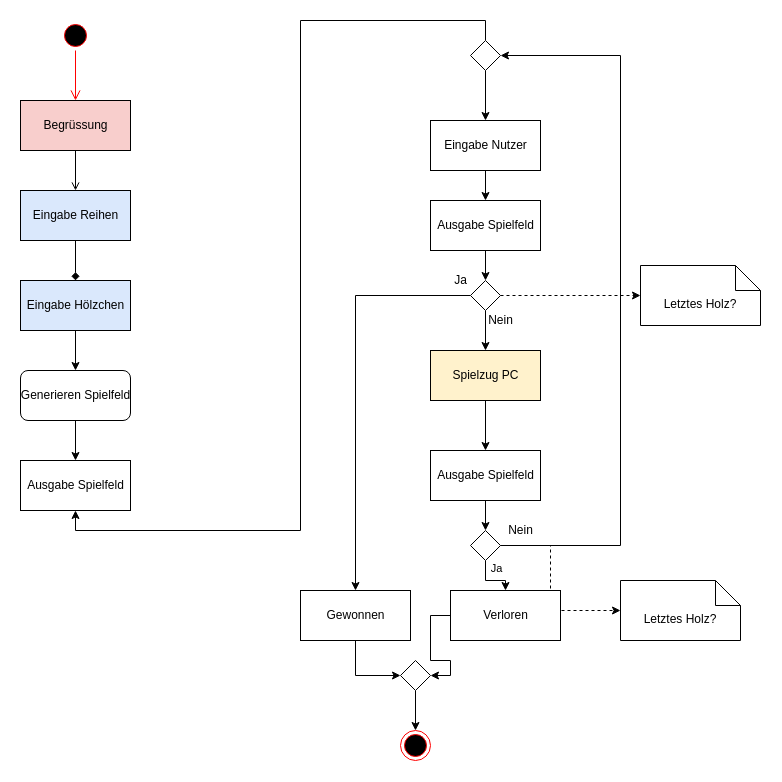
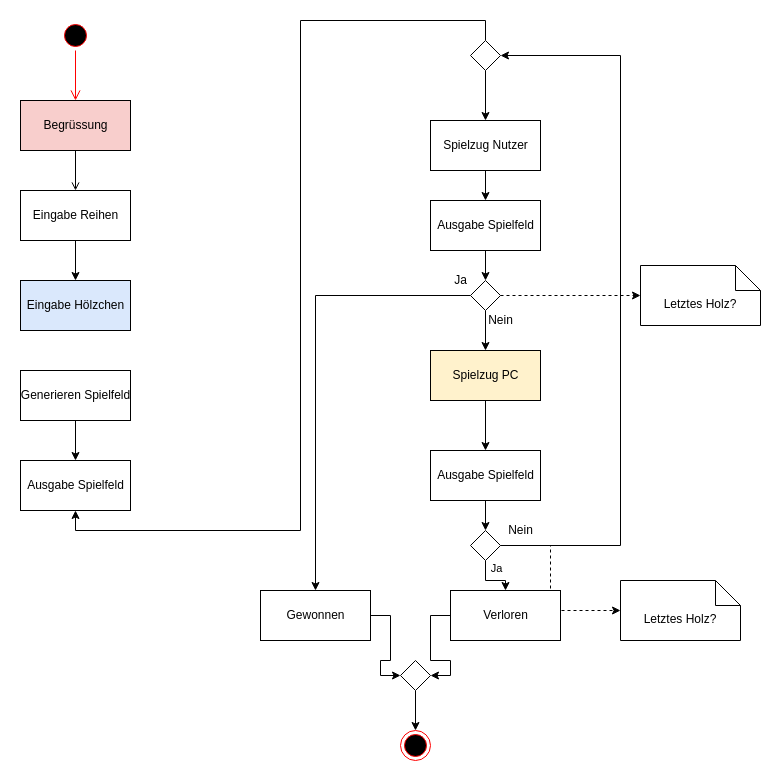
  <mxCell id="0" />
  <mxCell id="1" parent="0" />
  <mxCell id="2" value="" style="ellipse;html=1;shape=startState;fillColor=#000000;strokeColor=#ff0000;" parent="1" vertex="1"><mxGeometry x="60" y="20" width="30" height="30" as="geometry" /></mxCell>
  <mxCell id="3" value="" style="edgeStyle=orthogonalEdgeStyle;html=1;verticalAlign=bottom;endArrow=open;endSize=8;strokeColor=#ff0000;entryX=0.5;entryY=0;entryDx=0;entryDy=0;" parent="1" source="2" target="5" edge="1"><mxGeometry relative="1" as="geometry"><mxPoint x="195" y="120" as="targetPoint" /><Array as="points" /></mxGeometry></mxCell>
  <mxCell id="4" value="" style="edgeStyle=orthogonalEdgeStyle;rounded=0;orthogonalLoop=1;jettySize=auto;html=1;endArrow=open;" parent="1" source="5" target="7" edge="1"><mxGeometry relative="1" as="geometry" /></mxCell>
  <mxCell id="5" value="Begrüssung" style="html=1;fillColor=#f8cecc;" parent="1" vertex="1"><mxGeometry x="20" y="100" width="110" height="50" as="geometry" /></mxCell>
- <mxCell id="6" value="" style="edgeStyle=orthogonalEdgeStyle;rounded=0;orthogonalLoop=1;jettySize=auto;html=1;endArrow=diamond;" parent="1" source="7" target="9" edge="1"><mxGeometry relative="1" as="geometry" /></mxCell>
- <mxCell id="7" value="Eingabe Reihen" style="html=1;fillColor=#dae8fc;" parent="1" vertex="1"><mxGeometry x="20" y="190" width="110" height="50" as="geometry" /></mxCell>
- <mxCell id="8" value="" style="edgeStyle=orthogonalEdgeStyle;rounded=0;orthogonalLoop=1;jettySize=auto;html=1;" parent="1" source="9" target="11" edge="1"><mxGeometry relative="1" as="geometry" /></mxCell>
+ <mxCell id="6" value="" style="edgeStyle=orthogonalEdgeStyle;rounded=0;orthogonalLoop=1;jettySize=auto;html=1;" parent="1" source="7" target="9" edge="1"><mxGeometry relative="1" as="geometry" /></mxCell>
+ <mxCell id="7" value="Eingabe Reihen" style="html=1;" parent="1" vertex="1"><mxGeometry x="20" y="190" width="110" height="50" as="geometry" /></mxCell>
  <mxCell id="9" value="Eingabe Hölzchen" style="html=1;fillColor=#dae8fc;" parent="1" vertex="1"><mxGeometry x="20" y="280" width="110" height="50" as="geometry" /></mxCell>
  <mxCell id="10" value="" style="edgeStyle=orthogonalEdgeStyle;rounded=0;orthogonalLoop=1;jettySize=auto;html=1;" parent="1" source="11" target="12" edge="1"><mxGeometry relative="1" as="geometry" /></mxCell>
- <mxCell id="11" value="Generieren Spielfeld" style="html=1;rounded=1;" parent="1" vertex="1"><mxGeometry x="20" y="370" width="110" height="50" as="geometry" /></mxCell>
+ <mxCell id="11" value="Generieren Spielfeld" style="html=1;" parent="1" vertex="1"><mxGeometry x="20" y="370" width="110" height="50" as="geometry" /></mxCell>
  <mxCell id="12" value="Ausgabe Spielfeld" style="html=1;" parent="1" vertex="1"><mxGeometry x="20" y="460" width="110" height="50" as="geometry" /></mxCell>
  <mxCell id="13" style="edgeStyle=orthogonalEdgeStyle;rounded=0;orthogonalLoop=1;jettySize=auto;html=1;" parent="1" source="14" target="16" edge="1"><mxGeometry relative="1" as="geometry" /></mxCell>
- <mxCell id="14" value="Eingabe Nutzer" style="html=1;" parent="1" vertex="1"><mxGeometry x="430" y="120" width="110" height="50" as="geometry" /></mxCell>
+ <mxCell id="14" value="Spielzug Nutzer" style="html=1;" parent="1" vertex="1"><mxGeometry x="430" y="120" width="110" height="50" as="geometry" /></mxCell>
  <mxCell id="15" value="" style="edgeStyle=orthogonalEdgeStyle;rounded=0;orthogonalLoop=1;jettySize=auto;html=1;" parent="1" source="16" target="23" edge="1"><mxGeometry relative="1" as="geometry" /></mxCell>
  <mxCell id="16" value="Ausgabe Spielfeld" style="html=1;" parent="1" vertex="1"><mxGeometry x="430" y="200" width="110" height="50" as="geometry" /></mxCell>
  <mxCell id="17" style="edgeStyle=orthogonalEdgeStyle;rounded=0;orthogonalLoop=1;jettySize=auto;html=1;entryX=0.5;entryY=1;entryDx=0;entryDy=0;exitX=0.5;exitY=0;exitDx=0;exitDy=0;" parent="1" source="19" target="12" edge="1"><mxGeometry relative="1" as="geometry" /></mxCell>
  <mxCell id="18" style="edgeStyle=orthogonalEdgeStyle;rounded=0;orthogonalLoop=1;jettySize=auto;html=1;exitX=0.5;exitY=1;exitDx=0;exitDy=0;" parent="1" source="19" target="14" edge="1"><mxGeometry relative="1" as="geometry" /></mxCell>
  <mxCell id="19" value="" style="rhombus;" parent="1" vertex="1"><mxGeometry x="470" y="40" width="30" height="30" as="geometry" /></mxCell>
  <mxCell id="20" value="" style="edgeStyle=orthogonalEdgeStyle;rounded=0;orthogonalLoop=1;jettySize=auto;html=1;" parent="1" source="23" target="25" edge="1"><mxGeometry relative="1" as="geometry" /></mxCell>
  <mxCell id="21" style="edgeStyle=orthogonalEdgeStyle;rounded=0;orthogonalLoop=1;jettySize=auto;html=1;entryX=0.5;entryY=0;entryDx=0;entryDy=0;" parent="1" source="23" target="36" edge="1"><mxGeometry relative="1" as="geometry" /></mxCell>
  <mxCell id="22" style="edgeStyle=orthogonalEdgeStyle;rounded=0;orthogonalLoop=1;jettySize=auto;html=1;entryX=0;entryY=0.5;entryDx=0;entryDy=0;entryPerimeter=0;dashed=1;" parent="1" source="23" target="42" edge="1"><mxGeometry relative="1" as="geometry" /></mxCell>
  <mxCell id="23" value="" style="rhombus;" parent="1" vertex="1"><mxGeometry x="470" y="280" width="30" height="30" as="geometry" /></mxCell>
  <mxCell id="24" style="edgeStyle=orthogonalEdgeStyle;rounded=0;orthogonalLoop=1;jettySize=auto;html=1;" parent="1" source="25" target="27" edge="1"><mxGeometry relative="1" as="geometry" /></mxCell>
  <mxCell id="25" value="Spielzug PC" style="html=1;fillColor=#fff2cc;" parent="1" vertex="1"><mxGeometry x="430" y="350" width="110" height="50" as="geometry" /></mxCell>
  <mxCell id="26" style="edgeStyle=orthogonalEdgeStyle;rounded=0;orthogonalLoop=1;jettySize=auto;html=1;entryX=0.5;entryY=0;entryDx=0;entryDy=0;" parent="1" source="27" target="32" edge="1"><mxGeometry relative="1" as="geometry" /></mxCell>
  <mxCell id="27" value="Ausgabe Spielfeld" style="html=1;" parent="1" vertex="1"><mxGeometry x="430" y="450" width="110" height="50" as="geometry" /></mxCell>
  <mxCell id="28" style="edgeStyle=orthogonalEdgeStyle;rounded=0;orthogonalLoop=1;jettySize=auto;html=1;entryX=0.5;entryY=0;entryDx=0;entryDy=0;" parent="1" source="32" target="34" edge="1"><mxGeometry relative="1" as="geometry" /></mxCell>
  <mxCell id="29" value="Ja" style="edgeLabel;html=1;align=center;verticalAlign=middle;resizable=0;points=[];" parent="28" vertex="1" connectable="0"><mxGeometry x="-0.72" y="10" relative="1" as="geometry"><mxPoint as="offset" /></mxGeometry></mxCell>
  <mxCell id="30" style="edgeStyle=orthogonalEdgeStyle;rounded=0;orthogonalLoop=1;jettySize=auto;html=1;entryX=1;entryY=0.5;entryDx=0;entryDy=0;" parent="1" source="32" target="19" edge="1"><mxGeometry relative="1" as="geometry"><Array as="points"><mxPoint x="620" y="545" /><mxPoint x="620" y="55" /></Array></mxGeometry></mxCell>
  <mxCell id="31" style="edgeStyle=orthogonalEdgeStyle;rounded=0;orthogonalLoop=1;jettySize=auto;html=1;entryX=0;entryY=0.5;entryDx=0;entryDy=0;entryPerimeter=0;dashed=1;" parent="1" source="32" target="41" edge="1"><mxGeometry relative="1" as="geometry"><Array as="points"><mxPoint x="550" y="545" /><mxPoint x="550" y="610" /></Array></mxGeometry></mxCell>
  <mxCell id="32" value="" style="rhombus;" parent="1" vertex="1"><mxGeometry x="470" y="530" width="30" height="30" as="geometry" /></mxCell>
  <mxCell id="33" style="edgeStyle=orthogonalEdgeStyle;rounded=0;orthogonalLoop=1;jettySize=auto;html=1;entryX=1;entryY=0.5;entryDx=0;entryDy=0;" parent="1" source="34" target="38" edge="1"><mxGeometry relative="1" as="geometry" /></mxCell>
  <mxCell id="34" value="Verloren" style="html=1;" parent="1" vertex="1"><mxGeometry x="450" y="590" width="110" height="50" as="geometry" /></mxCell>
  <mxCell id="35" style="edgeStyle=orthogonalEdgeStyle;rounded=0;orthogonalLoop=1;jettySize=auto;html=1;entryX=0;entryY=0.5;entryDx=0;entryDy=0;" parent="1" source="36" target="38" edge="1"><mxGeometry relative="1" as="geometry" /></mxCell>
- <mxCell id="36" value="Gewonnen" style="html=1;fontStyle=0" parent="1" vertex="1"><mxGeometry x="300" y="590" width="110" height="50" as="geometry" /></mxCell>
+ <mxCell id="36" value="Gewonnen" style="html=1;fontStyle=0" parent="1" vertex="1"><mxGeometry x="260" y="590" width="110" height="50" as="geometry" /></mxCell>
  <mxCell id="37" style="edgeStyle=orthogonalEdgeStyle;rounded=0;orthogonalLoop=1;jettySize=auto;html=1;entryX=0.5;entryY=0;entryDx=0;entryDy=0;" parent="1" source="38" target="39" edge="1"><mxGeometry relative="1" as="geometry" /></mxCell>
  <mxCell id="38" value="" style="rhombus;" parent="1" vertex="1"><mxGeometry x="400" y="660" width="30" height="30" as="geometry" /></mxCell>
  <mxCell id="39" value="" style="ellipse;html=1;shape=endState;fillColor=#000000;strokeColor=#ff0000;" parent="1" vertex="1"><mxGeometry x="400" y="730" width="30" height="30" as="geometry" /></mxCell>
  <mxCell id="40" value="Nein" style="text;html=1;align=center;verticalAlign=middle;resizable=0;points=[];autosize=1;" parent="1" vertex="1"><mxGeometry x="500" y="520" width="40" height="20" as="geometry" /></mxCell>
  <mxCell id="41" value="Letztes Holz?" style="shape=note2;boundedLbl=1;whiteSpace=wrap;html=1;size=25;verticalAlign=top;align=center;" parent="1" vertex="1"><mxGeometry x="620" y="580" width="120" height="60" as="geometry" /></mxCell>
  <mxCell id="42" value="Letztes Holz?" style="shape=note2;boundedLbl=1;whiteSpace=wrap;html=1;size=25;verticalAlign=top;align=center;" parent="1" vertex="1"><mxGeometry x="640" y="265" width="120" height="60" as="geometry" /></mxCell>
  <mxCell id="43" value="Ja" style="text;html=1;align=center;verticalAlign=middle;resizable=0;points=[];autosize=1;" parent="1" vertex="1"><mxGeometry x="445" y="270" width="30" height="20" as="geometry" /></mxCell>
  <mxCell id="44" value="Nein" style="text;html=1;align=center;verticalAlign=middle;resizable=0;points=[];autosize=1;" parent="1" vertex="1"><mxGeometry x="480" y="310" width="40" height="20" as="geometry" /></mxCell>
